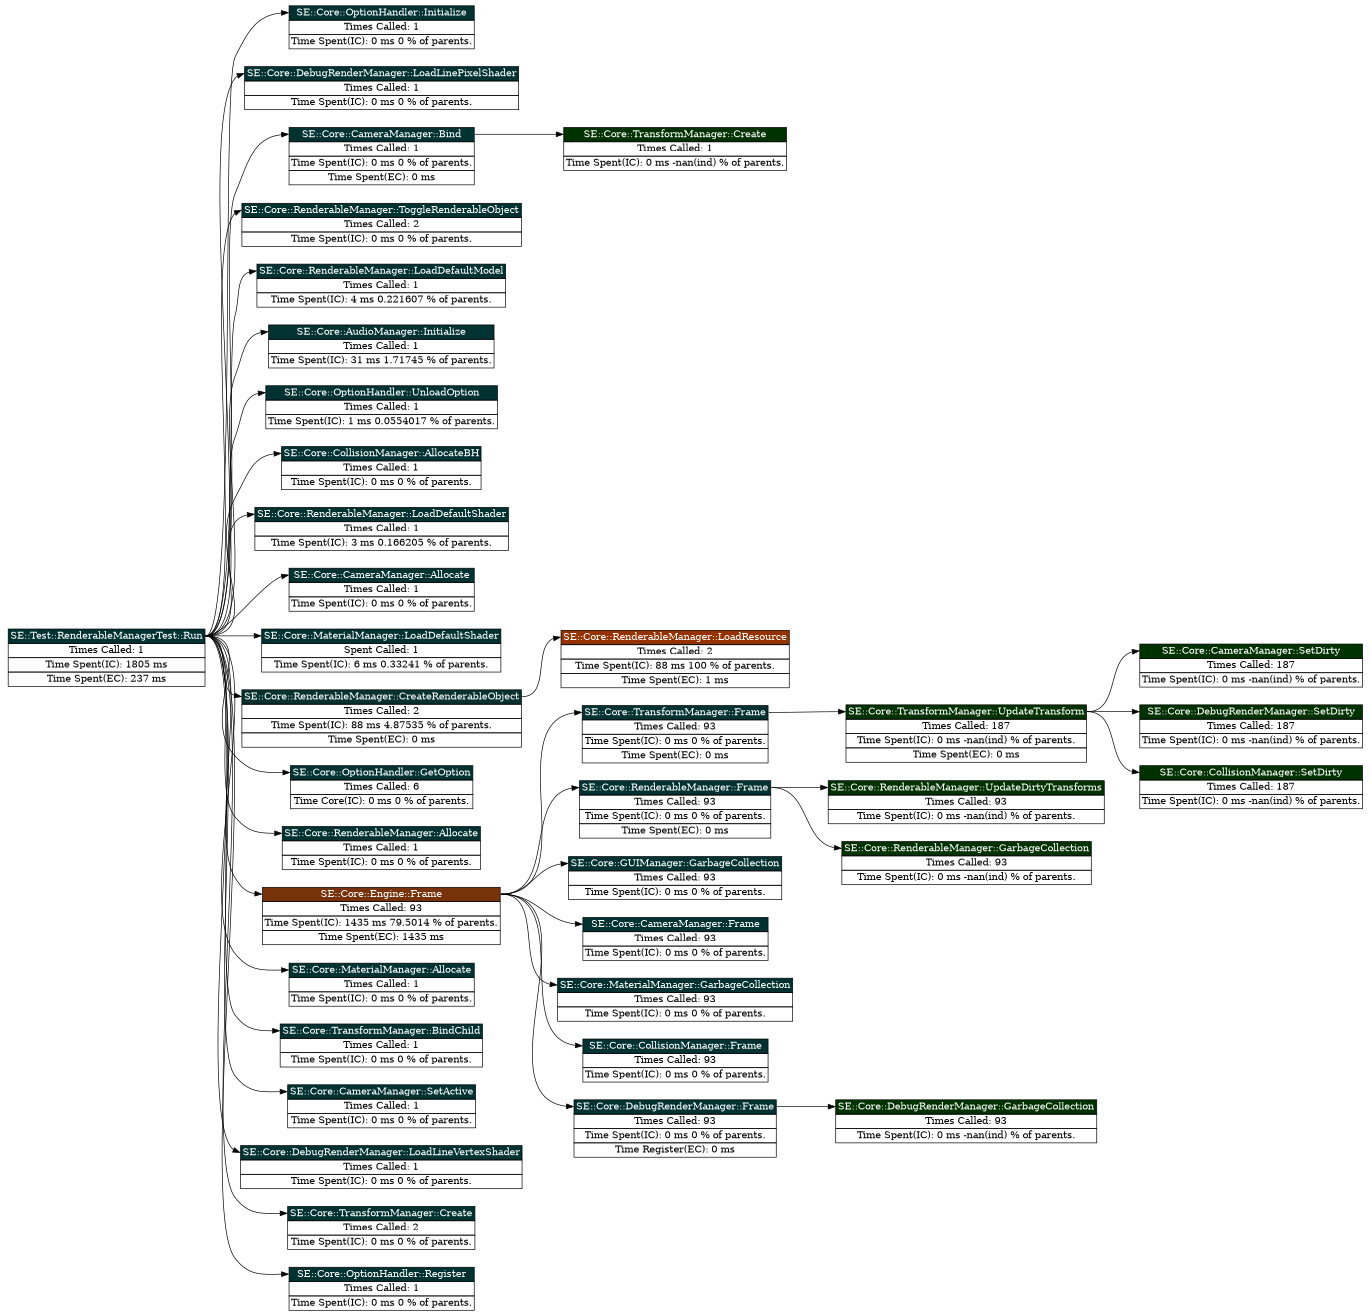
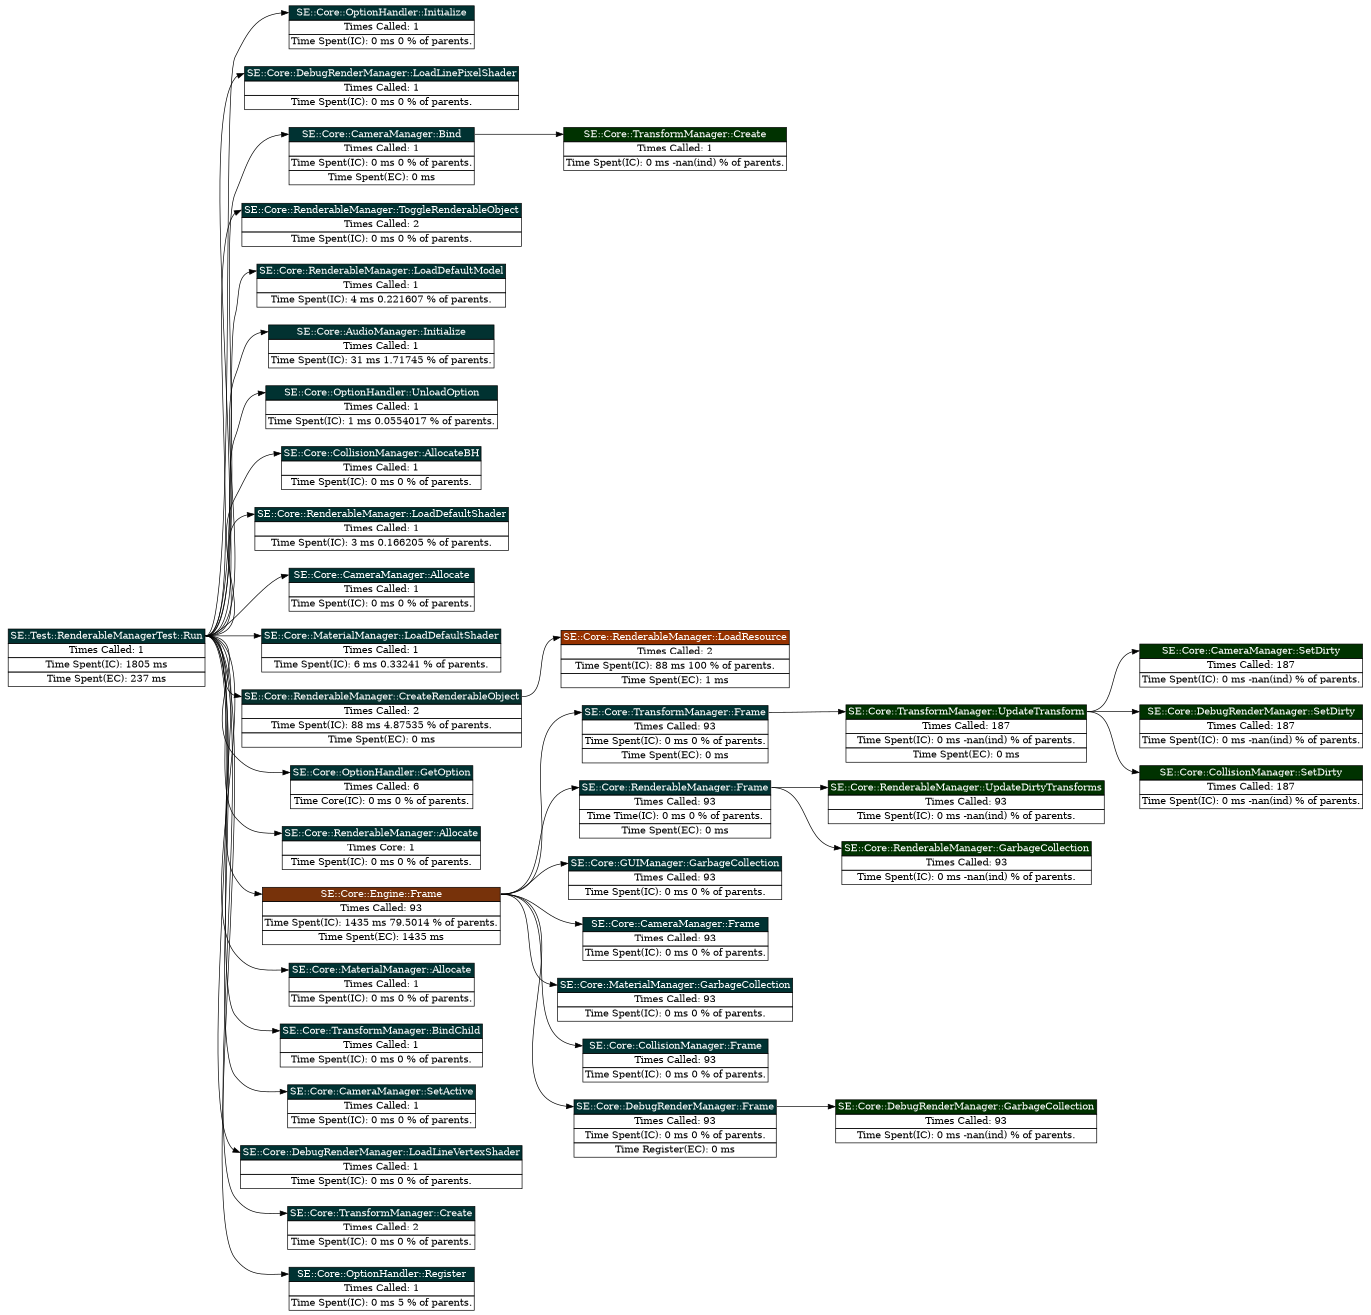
  digraph {
    rankdir=LR
    node [shape=none]
    edge [headport=port1 tailport=port1]
    n1 [label=<<table border="0" cellspacing = "0"> <tr><td port="port1" border="1" bgcolor = "#003232"><font color="white">SE::Test::RenderableManagerTest::Run</font></td></tr> <tr><td border="1">Times Called: 1</td></tr> <tr><td border="1">Time Spent(IC): 1805 ms</td></tr> <tr><td border="1">Time Spent(EC): 237 ms</td></tr> </table>>]
    n2 [label=<<table border="0" cellspacing = "0"> <tr><td port="port1" border="1" bgcolor = "#003232"><font color="white">SE::Core::OptionHandler::Initialize</font></td></tr> <tr><td border="1">Times Called: 1</td></tr> <tr><td border="1">Time Spent(IC): 0 ms 0 % of parents.</td></tr> </table>>]
    n3 [label=<<table border="0" cellspacing = "0"> <tr><td port="port1" border="1" bgcolor = "#003232"><font color="white">SE::Core::DebugRenderManager::LoadLinePixelShader</font></td></tr> <tr><td border="1">Times Called: 1</td></tr> <tr><td border="1">Time Spent(IC): 0 ms 0 % of parents.</td></tr> </table>>]
    n4 [label=<<table border="0" cellspacing = "0"> <tr><td port="port1" border="1" bgcolor = "#003232"><font color="white">SE::Core::CameraManager::Bind</font></td></tr> <tr><td border="1">Times Called: 1</td></tr> <tr><td border="1">Time Spent(IC): 0 ms 0 % of parents.</td></tr> <tr><td border="1">Time Spent(EC): 0 ms</td></tr> </table>>]
    n5 [label=<<table border="0" cellspacing = "0"> <tr><td port="port1" border="1" bgcolor = "#003232"><font color="white">SE::Core::RenderableManager::ToggleRenderableObject</font></td></tr> <tr><td border="1">Times Called: 2</td></tr> <tr><td border="1">Time Spent(IC): 0 ms 0 % of parents.</td></tr> </table>>]
    n6 [label=<<table border="0" cellspacing = "0"> <tr><td port="port1" border="1" bgcolor = "#003231"><font color="white">SE::Core::RenderableManager::LoadDefaultModel</font></td></tr> <tr><td border="1">Times Called: 1</td></tr> <tr><td border="1">Time Spent(IC): 4 ms 0.221607 % of parents.</td></tr> </table>>]
    n7 [label=<<table border="0" cellspacing = "0"> <tr><td port="port1" border="1" bgcolor = "#023231"><font color="white">SE::Core::AudioManager::Initialize</font></td></tr> <tr><td border="1">Times Called: 1</td></tr> <tr><td border="1">Time Spent(IC): 31 ms 1.71745 % of parents.</td></tr> </table>>]
    n8 [label=<<table border="0" cellspacing = "0"> <tr><td port="port1" border="1" bgcolor = "#003231"><font color="white">SE::Core::OptionHandler::UnloadOption</font></td></tr> <tr><td border="1">Times Called: 1</td></tr> <tr><td border="1">Time Spent(IC): 1 ms 0.0554017 % of parents.</td></tr> </table>>]
    n9 [label=<<table border="0" cellspacing = "0"> <tr><td port="port1" border="1" bgcolor = "#003232"><font color="white">SE::Core::CollisionManager::AllocateBH</font></td></tr> <tr><td border="1">Times Called: 1</td></tr> <tr><td border="1">Time Spent(IC): 0 ms 0 % of parents.</td></tr> </table>>]
    n10 [label=<<table border="0" cellspacing = "0"> <tr><td port="port1" border="1" bgcolor = "#003231"><font color="white">SE::Core::RenderableManager::LoadDefaultShader</font></td></tr> <tr><td border="1">Times Called: 1</td></tr> <tr><td border="1">Time Spent(IC): 3 ms 0.166205 % of parents.</td></tr> </table>>]
    n11 [label=<<table border="0" cellspacing = "0"> <tr><td port="port1" border="1" bgcolor = "#003232"><font color="white">SE::Core::CameraManager::Allocate</font></td></tr> <tr><td border="1">Times Called: 1</td></tr> <tr><td border="1">Time Spent(IC): 0 ms 0 % of parents.</td></tr> </table>>]
-   n12 [label=<<table border="0" cellspacing = "0"> <tr><td port="port1" border="1" bgcolor = "#003231"><font color="white">SE::Core::MaterialManager::LoadDefaultShader</font></td></tr> <tr><td border="1">Spent Called: 1</td></tr> <tr><td border="1">Time Spent(IC): 6 ms 0.33241 % of parents.</td></tr> </table>>]
+   n12 [label=<<table border="0" cellspacing = "0"> <tr><td port="port1" border="1" bgcolor = "#003231"><font color="white">SE::Core::MaterialManager::LoadDefaultShader</font></td></tr> <tr><td border="1">Times Called: 1</td></tr> <tr><td border="1">Time Spent(IC): 6 ms 0.33241 % of parents.</td></tr> </table>>]
    n13 [label=<<table border="0" cellspacing = "0"> <tr><td port="port1" border="1" bgcolor = "#07322F"><font color="white">SE::Core::RenderableManager::CreateRenderableObject</font></td></tr> <tr><td border="1">Times Called: 2</td></tr> <tr><td border="1">Time Spent(IC): 88 ms 4.87535 % of parents.</td></tr> <tr><td border="1">Time Spent(EC): 0 ms</td></tr> </table>>]
    n14 [label=<<table border="0" cellspacing = "0"> <tr><td port="port1" border="1" bgcolor = "#003232"><font color="white">SE::Core::OptionHandler::GetOption</font></td></tr> <tr><td border="1">Times Called: 6</td></tr> <tr><td border="1">Time Core(IC): 0 ms 0 % of parents.</td></tr> </table>>]
-   n15 [label=<<table border="0" cellspacing = "0"> <tr><td port="port1" border="1" bgcolor = "#003232"><font color="white">SE::Core::RenderableManager::Allocate</font></td></tr> <tr><td border="1">Times Called: 1</td></tr> <tr><td border="1">Time Spent(IC): 0 ms 0 % of parents.</td></tr> </table>>]
+   n15 [label=<<table border="0" cellspacing = "0"> <tr><td port="port1" border="1" bgcolor = "#003232"><font color="white">SE::Core::RenderableManager::Allocate</font></td></tr> <tr><td border="1">Times Core: 1</td></tr> <tr><td border="1">Time Spent(IC): 0 ms 0 % of parents.</td></tr> </table>>]
    n16 [label=<<table border="0" cellspacing = "0"> <tr><td port="port1" border="1" bgcolor = "#77320A"><font color="white">SE::Core::Engine::Frame</font></td></tr> <tr><td border="1">Times Called: 93</td></tr> <tr><td border="1">Time Spent(IC): 1435 ms 79.5014 % of parents.</td></tr> <tr><td border="1">Time Spent(EC): 1435 ms</td></tr> </table>>]
    n17 [label=<<table border="0" cellspacing = "0"> <tr><td port="port1" border="1" bgcolor = "#003232"><font color="white">SE::Core::MaterialManager::Allocate</font></td></tr> <tr><td border="1">Times Called: 1</td></tr> <tr><td border="1">Time Spent(IC): 0 ms 0 % of parents.</td></tr> </table>>]
    n18 [label=<<table border="0" cellspacing = "0"> <tr><td port="port1" border="1" bgcolor = "#003232"><font color="white">SE::Core::TransformManager::BindChild</font></td></tr> <tr><td border="1">Times Called: 1</td></tr> <tr><td border="1">Time Spent(IC): 0 ms 0 % of parents.</td></tr> </table>>]
    n19 [label=<<table border="0" cellspacing = "0"> <tr><td port="port1" border="1" bgcolor = "#003232"><font color="white">SE::Core::CameraManager::SetActive</font></td></tr> <tr><td border="1">Times Called: 1</td></tr> <tr><td border="1">Time Spent(IC): 0 ms 0 % of parents.</td></tr> </table>>]
    n20 [label=<<table border="0" cellspacing = "0"> <tr><td port="port1" border="1" bgcolor = "#003232"><font color="white">SE::Core::DebugRenderManager::LoadLineVertexShader</font></td></tr> <tr><td border="1">Times Called: 1</td></tr> <tr><td border="1">Time Spent(IC): 0 ms 0 % of parents.</td></tr> </table>>]
    n21 [label=<<table border="0" cellspacing = "0"> <tr><td port="port1" border="1" bgcolor = "#003232"><font color="white">SE::Core::TransformManager::Create</font></td></tr> <tr><td border="1">Times Called: 2</td></tr> <tr><td border="1">Time Spent(IC): 0 ms 0 % of parents.</td></tr> </table>>]
-   n22 [label=<<table border="0" cellspacing = "0"> <tr><td port="port1" border="1" bgcolor = "#003232"><font color="white">SE::Core::OptionHandler::Register</font></td></tr> <tr><td border="1">Times Called: 1</td></tr> <tr><td border="1">Time Spent(IC): 0 ms 0 % of parents.</td></tr> </table>>]
+   n22 [label=<<table border="0" cellspacing = "0"> <tr><td port="port1" border="1" bgcolor = "#003232"><font color="white">SE::Core::OptionHandler::Register</font></td></tr> <tr><td border="1">Times Called: 1</td></tr> <tr><td border="1">Time Spent(IC): 0 ms 5 % of parents.</td></tr> </table>>]
    n23 [label=<<table border="0" cellspacing = "0"> <tr><td port="port1" border="1" bgcolor = "#003200"><font color="white">SE::Core::TransformManager::Create</font></td></tr> <tr><td border="1">Times Called: 1</td></tr> <tr><td border="1">Time Spent(IC): 0 ms -nan(ind) % of parents.</td></tr> </table>>]
    n24 [label=<<table border="0" cellspacing = "0"> <tr><td port="port1" border="1" bgcolor = "#963200"><font color="white">SE::Core::RenderableManager::LoadResource</font></td></tr> <tr><td border="1">Times Called: 2</td></tr> <tr><td border="1">Time Spent(IC): 88 ms 100 % of parents.</td></tr> <tr><td border="1">Time Spent(EC): 1 ms</td></tr> </table>>]
    n25 [label=<<table border="0" cellspacing = "0"> <tr><td port="port1" border="1" bgcolor = "#003232"><font color="white">SE::Core::TransformManager::Frame</font></td></tr> <tr><td border="1">Times Called: 93</td></tr> <tr><td border="1">Time Spent(IC): 0 ms 0 % of parents.</td></tr> <tr><td border="1">Time Spent(EC): 0 ms</td></tr> </table>>]
-   n26 [label=<<table border="0" cellspacing = "0"> <tr><td port="port1" border="1" bgcolor = "#003232"><font color="white">SE::Core::RenderableManager::Frame</font></td></tr> <tr><td border="1">Times Called: 93</td></tr> <tr><td border="1">Time Spent(IC): 0 ms 0 % of parents.</td></tr> <tr><td border="1">Time Spent(EC): 0 ms</td></tr> </table>>]
+   n26 [label=<<table border="0" cellspacing = "0"> <tr><td port="port1" border="1" bgcolor = "#003232"><font color="white">SE::Core::RenderableManager::Frame</font></td></tr> <tr><td border="1">Times Called: 93</td></tr> <tr><td border="1">Time Time(IC): 0 ms 0 % of parents.</td></tr> <tr><td border="1">Time Spent(EC): 0 ms</td></tr> </table>>]
    n27 [label=<<table border="0" cellspacing = "0"> <tr><td port="port1" border="1" bgcolor = "#003232"><font color="white">SE::Core::GUIManager::GarbageCollection</font></td></tr> <tr><td border="1">Times Called: 93</td></tr> <tr><td border="1">Time Spent(IC): 0 ms 0 % of parents.</td></tr> </table>>]
    n28 [label=<<table border="0" cellspacing = "0"> <tr><td port="port1" border="1" bgcolor = "#003232"><font color="white">SE::Core::CameraManager::Frame</font></td></tr> <tr><td border="1">Times Called: 93</td></tr> <tr><td border="1">Time Spent(IC): 0 ms 0 % of parents.</td></tr> </table>>]
    n29 [label=<<table border="0" cellspacing = "0"> <tr><td port="port1" border="1" bgcolor = "#003232"><font color="white">SE::Core::MaterialManager::GarbageCollection</font></td></tr> <tr><td border="1">Times Called: 93</td></tr> <tr><td border="1">Time Spent(IC): 0 ms 0 % of parents.</td></tr> </table>>]
    n30 [label=<<table border="0" cellspacing = "0"> <tr><td port="port1" border="1" bgcolor = "#003232"><font color="white">SE::Core::CollisionManager::Frame</font></td></tr> <tr><td border="1">Times Called: 93</td></tr> <tr><td border="1">Time Spent(IC): 0 ms 0 % of parents.</td></tr> </table>>]
    n31 [label=<<table border="0" cellspacing = "0"> <tr><td port="port1" border="1" bgcolor = "#003232"><font color="white">SE::Core::DebugRenderManager::Frame</font></td></tr> <tr><td border="1">Times Called: 93</td></tr> <tr><td border="1">Time Spent(IC): 0 ms 0 % of parents.</td></tr> <tr><td border="1">Time Register(EC): 0 ms</td></tr> </table>>]
    n32 [label=<<table border="0" cellspacing = "0"> <tr><td port="port1" border="1" bgcolor = "#003200"><font color="white">SE::Core::TransformManager::UpdateTransform</font></td></tr> <tr><td border="1">Times Called: 187</td></tr> <tr><td border="1">Time Spent(IC): 0 ms -nan(ind) % of parents.</td></tr> <tr><td border="1">Time Spent(EC): 0 ms</td></tr> </table>>]
    n33 [label=<<table border="0" cellspacing = "0"> <tr><td port="port1" border="1" bgcolor = "#003200"><font color="white">SE::Core::RenderableManager::UpdateDirtyTransforms</font></td></tr> <tr><td border="1">Times Called: 93</td></tr> <tr><td border="1">Time Spent(IC): 0 ms -nan(ind) % of parents.</td></tr> </table>>]
    n34 [label=<<table border="0" cellspacing = "0"> <tr><td port="port1" border="1" bgcolor = "#003200"><font color="white">SE::Core::RenderableManager::GarbageCollection</font></td></tr> <tr><td border="1">Times Called: 93</td></tr> <tr><td border="1">Time Spent(IC): 0 ms -nan(ind) % of parents.</td></tr> </table>>]
    n35 [label=<<table border="0" cellspacing = "0"> <tr><td port="port1" border="1" bgcolor = "#003200"><font color="white">SE::Core::DebugRenderManager::GarbageCollection</font></td></tr> <tr><td border="1">Times Called: 93</td></tr> <tr><td border="1">Time Spent(IC): 0 ms -nan(ind) % of parents.</td></tr> </table>>]
    n36 [label=<<table border="0" cellspacing = "0"> <tr><td port="port1" border="1" bgcolor = "#003200"><font color="white">SE::Core::CameraManager::SetDirty</font></td></tr> <tr><td border="1">Times Called: 187</td></tr> <tr><td border="1">Time Spent(IC): 0 ms -nan(ind) % of parents.</td></tr> </table>>]
    n37 [label=<<table border="0" cellspacing = "0"> <tr><td port="port1" border="1" bgcolor = "#003200"><font color="white">SE::Core::DebugRenderManager::SetDirty</font></td></tr> <tr><td border="1">Times Called: 187</td></tr> <tr><td border="1">Time Spent(IC): 0 ms -nan(ind) % of parents.</td></tr> </table>>]
    n38 [label=<<table border="0" cellspacing = "0"> <tr><td port="port1" border="1" bgcolor = "#003200"><font color="white">SE::Core::CollisionManager::SetDirty</font></td></tr> <tr><td border="1">Times Called: 187</td></tr> <tr><td border="1">Time Spent(IC): 0 ms -nan(ind) % of parents.</td></tr> </table>>]
    n1 -> n2
    n1 -> n3
    n1 -> n4
    n1 -> n5
    n1 -> n6
    n1 -> n7
    n1 -> n8
    n1 -> n9
    n1 -> n10
    n1 -> n11
    n1 -> n12
    n1 -> n13
    n1 -> n14
    n1 -> n15
    n1 -> n16
    n1 -> n17
    n1 -> n18
    n1 -> n19
    n1 -> n20
    n1 -> n21
    n1 -> n22
    n4 -> n23
    n13 -> n24
    n16 -> n25
    n16 -> n26
    n16 -> n27
    n16 -> n28
    n16 -> n29
    n16 -> n30
    n16 -> n31
    n25 -> n32
    n26 -> n33
    n26 -> n34
    n31 -> n35
    n32 -> n36
    n32 -> n37
    n32 -> n38
  }
